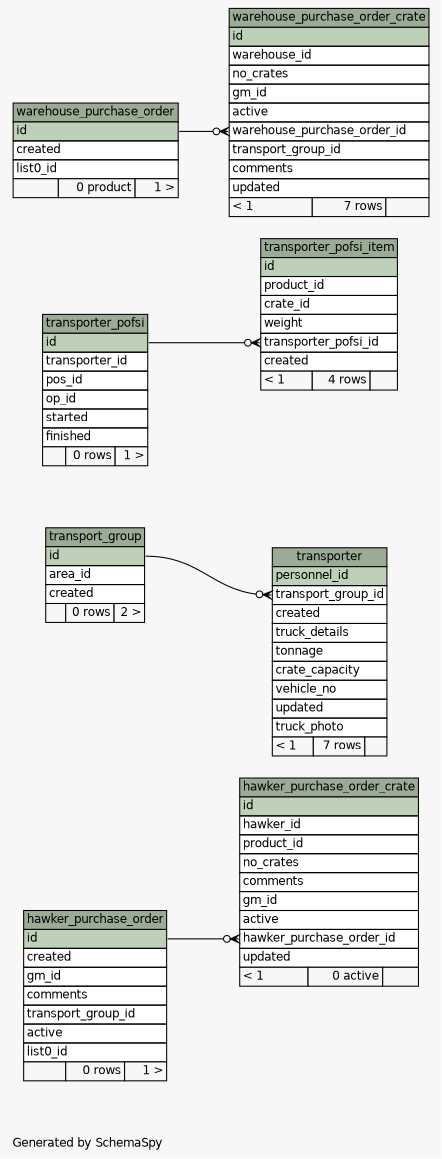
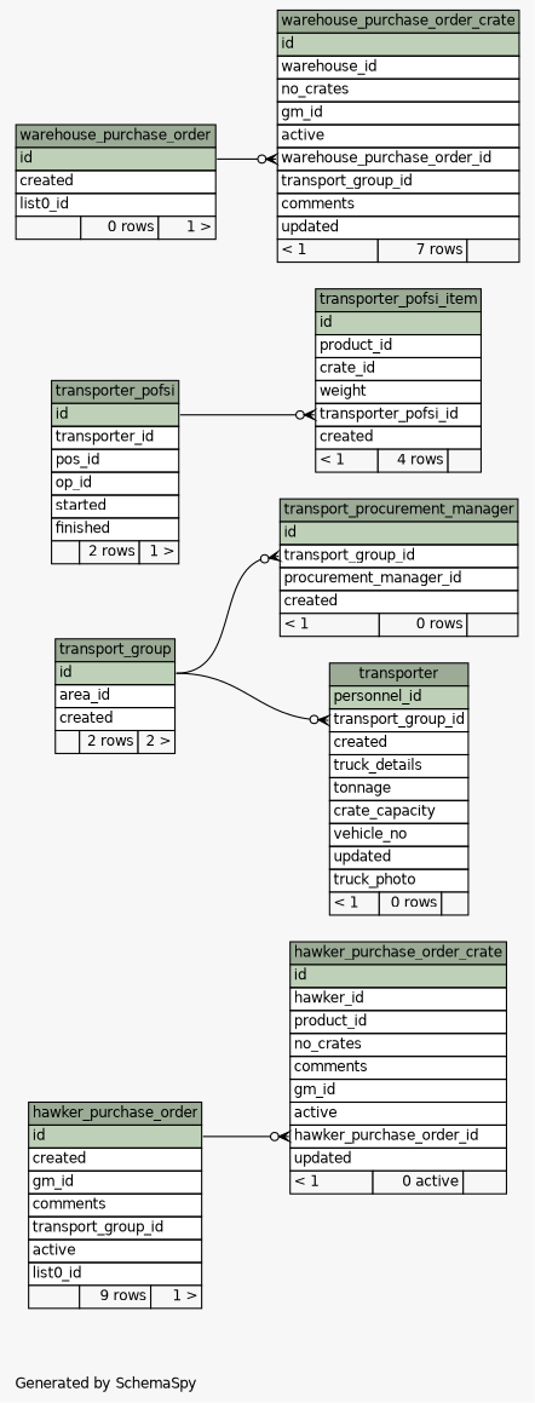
  digraph {
    bgcolor="#f7f7f7"
    fontname=Helvetica
    fontsize=11
    label="\nGenerated by SchemaSpy"
    labeljust=l
    nodesep=0.18
    rankdir=RL
    ranksep=0.46
    node [fontname=Helvetica fontsize=11 shape=plaintext]
    edge [arrowhead=none arrowsize=0.8 arrowtail=crowodot dir=back headport="id:e" tailport="transport_group_id:w"]
-   n1 [label=<     <TABLE BORDER="0" CELLBORDER="1" CELLSPACING="0" BGCOLOR="#ffffff">       <TR><TD COLSPAN="3" BGCOLOR="#9bab96" ALIGN="CENTER">hawker_purchase_order</TD></TR>       <TR><TD PORT="id" COLSPAN="3" BGCOLOR="#bed1b8" ALIGN="LEFT">id</TD></TR>       <TR><TD PORT="created" COLSPAN="3" ALIGN="LEFT">created</TD></TR>       <TR><TD PORT="gm_id" COLSPAN="3" ALIGN="LEFT">gm_id</TD></TR>       <TR><TD PORT="comments" COLSPAN="3" ALIGN="LEFT">comments</TD></TR>       <TR><TD PORT="transport_group_id" COLSPAN="3" ALIGN="LEFT">transport_group_id</TD></TR>       <TR><TD PORT="active" COLSPAN="3" ALIGN="LEFT">active</TD></TR>       <TR><TD PORT="list0_id" COLSPAN="3" ALIGN="LEFT">list0_id</TD></TR>       <TR><TD ALIGN="LEFT" BGCOLOR="#f7f7f7">  </TD><TD ALIGN="RIGHT" BGCOLOR="#f7f7f7">0 rows</TD><TD ALIGN="RIGHT" BGCOLOR="#f7f7f7">1 &gt;</TD></TR>     </TABLE>>]
+   n1 [label=<     <TABLE BORDER="0" CELLBORDER="1" CELLSPACING="0" BGCOLOR="#ffffff">       <TR><TD COLSPAN="3" BGCOLOR="#9bab96" ALIGN="CENTER">hawker_purchase_order</TD></TR>       <TR><TD PORT="id" COLSPAN="3" BGCOLOR="#bed1b8" ALIGN="LEFT">id</TD></TR>       <TR><TD PORT="created" COLSPAN="3" ALIGN="LEFT">created</TD></TR>       <TR><TD PORT="gm_id" COLSPAN="3" ALIGN="LEFT">gm_id</TD></TR>       <TR><TD PORT="comments" COLSPAN="3" ALIGN="LEFT">comments</TD></TR>       <TR><TD PORT="transport_group_id" COLSPAN="3" ALIGN="LEFT">transport_group_id</TD></TR>       <TR><TD PORT="active" COLSPAN="3" ALIGN="LEFT">active</TD></TR>       <TR><TD PORT="list0_id" COLSPAN="3" ALIGN="LEFT">list0_id</TD></TR>       <TR><TD ALIGN="LEFT" BGCOLOR="#f7f7f7">  </TD><TD ALIGN="RIGHT" BGCOLOR="#f7f7f7">9 rows</TD><TD ALIGN="RIGHT" BGCOLOR="#f7f7f7">1 &gt;</TD></TR>     </TABLE>>]
    n2 [label=<     <TABLE BORDER="0" CELLBORDER="1" CELLSPACING="0" BGCOLOR="#ffffff">       <TR><TD COLSPAN="3" BGCOLOR="#9bab96" ALIGN="CENTER">hawker_purchase_order_crate</TD></TR>       <TR><TD PORT="id" COLSPAN="3" BGCOLOR="#bed1b8" ALIGN="LEFT">id</TD></TR>       <TR><TD PORT="hawker_id" COLSPAN="3" ALIGN="LEFT">hawker_id</TD></TR>       <TR><TD PORT="product_id" COLSPAN="3" ALIGN="LEFT">product_id</TD></TR>       <TR><TD PORT="no_crates" COLSPAN="3" ALIGN="LEFT">no_crates</TD></TR>       <TR><TD PORT="comments" COLSPAN="3" ALIGN="LEFT">comments</TD></TR>       <TR><TD PORT="gm_id" COLSPAN="3" ALIGN="LEFT">gm_id</TD></TR>       <TR><TD PORT="active" COLSPAN="3" ALIGN="LEFT">active</TD></TR>       <TR><TD PORT="hawker_purchase_order_id" COLSPAN="3" ALIGN="LEFT">hawker_purchase_order_id</TD></TR>       <TR><TD PORT="updated" COLSPAN="3" ALIGN="LEFT">updated</TD></TR>       <TR><TD ALIGN="LEFT" BGCOLOR="#f7f7f7">&lt; 1</TD><TD ALIGN="RIGHT" BGCOLOR="#f7f7f7">0 active</TD><TD ALIGN="RIGHT" BGCOLOR="#f7f7f7">  </TD></TR>     </TABLE>>]
-   n3 [label=<     <TABLE BORDER="0" CELLBORDER="1" CELLSPACING="0" BGCOLOR="#ffffff">       <TR><TD COLSPAN="3" BGCOLOR="#9bab96" ALIGN="CENTER">transport_group</TD></TR>       <TR><TD PORT="id" COLSPAN="3" BGCOLOR="#bed1b8" ALIGN="LEFT">id</TD></TR>       <TR><TD PORT="area_id" COLSPAN="3" ALIGN="LEFT">area_id</TD></TR>       <TR><TD PORT="created" COLSPAN="3" ALIGN="LEFT">created</TD></TR>       <TR><TD ALIGN="LEFT" BGCOLOR="#f7f7f7">  </TD><TD ALIGN="RIGHT" BGCOLOR="#f7f7f7">0 rows</TD><TD ALIGN="RIGHT" BGCOLOR="#f7f7f7">2 &gt;</TD></TR>     </TABLE>>]
-   n5 [label=<     <TABLE BORDER="0" CELLBORDER="1" CELLSPACING="0" BGCOLOR="#ffffff">       <TR><TD COLSPAN="3" BGCOLOR="#9bab96" ALIGN="CENTER">transporter</TD></TR>       <TR><TD PORT="personnel_id" COLSPAN="3" BGCOLOR="#bed1b8" ALIGN="LEFT">personnel_id</TD></TR>       <TR><TD PORT="transport_group_id" COLSPAN="3" ALIGN="LEFT">transport_group_id</TD></TR>       <TR><TD PORT="created" COLSPAN="3" ALIGN="LEFT">created</TD></TR>       <TR><TD PORT="truck_details" COLSPAN="3" ALIGN="LEFT">truck_details</TD></TR>       <TR><TD PORT="tonnage" COLSPAN="3" ALIGN="LEFT">tonnage</TD></TR>       <TR><TD PORT="crate_capacity" COLSPAN="3" ALIGN="LEFT">crate_capacity</TD></TR>       <TR><TD PORT="vehicle_no" COLSPAN="3" ALIGN="LEFT">vehicle_no</TD></TR>       <TR><TD PORT="updated" COLSPAN="3" ALIGN="LEFT">updated</TD></TR>       <TR><TD PORT="truck_photo" COLSPAN="3" ALIGN="LEFT">truck_photo</TD></TR>       <TR><TD ALIGN="LEFT" BGCOLOR="#f7f7f7">&lt; 1</TD><TD ALIGN="RIGHT" BGCOLOR="#f7f7f7">7 rows</TD><TD ALIGN="RIGHT" BGCOLOR="#f7f7f7">  </TD></TR>     </TABLE>>]
-   n6 [label=<     <TABLE BORDER="0" CELLBORDER="1" CELLSPACING="0" BGCOLOR="#ffffff">       <TR><TD COLSPAN="3" BGCOLOR="#9bab96" ALIGN="CENTER">transporter_pofsi</TD></TR>       <TR><TD PORT="id" COLSPAN="3" BGCOLOR="#bed1b8" ALIGN="LEFT">id</TD></TR>       <TR><TD PORT="transporter_id" COLSPAN="3" ALIGN="LEFT">transporter_id</TD></TR>       <TR><TD PORT="pos_id" COLSPAN="3" ALIGN="LEFT">pos_id</TD></TR>       <TR><TD PORT="op_id" COLSPAN="3" ALIGN="LEFT">op_id</TD></TR>       <TR><TD PORT="started" COLSPAN="3" ALIGN="LEFT">started</TD></TR>       <TR><TD PORT="finished" COLSPAN="3" ALIGN="LEFT">finished</TD></TR>       <TR><TD ALIGN="LEFT" BGCOLOR="#f7f7f7">  </TD><TD ALIGN="RIGHT" BGCOLOR="#f7f7f7">0 rows</TD><TD ALIGN="RIGHT" BGCOLOR="#f7f7f7">1 &gt;</TD></TR>     </TABLE>>]
+   n3 [label=<     <TABLE BORDER="0" CELLBORDER="1" CELLSPACING="0" BGCOLOR="#ffffff">       <TR><TD COLSPAN="3" BGCOLOR="#9bab96" ALIGN="CENTER">transport_group</TD></TR>       <TR><TD PORT="id" COLSPAN="3" BGCOLOR="#bed1b8" ALIGN="LEFT">id</TD></TR>       <TR><TD PORT="area_id" COLSPAN="3" ALIGN="LEFT">area_id</TD></TR>       <TR><TD PORT="created" COLSPAN="3" ALIGN="LEFT">created</TD></TR>       <TR><TD ALIGN="LEFT" BGCOLOR="#f7f7f7">  </TD><TD ALIGN="RIGHT" BGCOLOR="#f7f7f7">2 rows</TD><TD ALIGN="RIGHT" BGCOLOR="#f7f7f7">2 &gt;</TD></TR>     </TABLE>>]
+   n4 [label=<     <TABLE BORDER="0" CELLBORDER="1" CELLSPACING="0" BGCOLOR="#ffffff">       <TR><TD COLSPAN="3" BGCOLOR="#9bab96" ALIGN="CENTER">transport_procurement_manager</TD></TR>       <TR><TD PORT="id" COLSPAN="3" BGCOLOR="#bed1b8" ALIGN="LEFT">id</TD></TR>       <TR><TD PORT="transport_group_id" COLSPAN="3" ALIGN="LEFT">transport_group_id</TD></TR>       <TR><TD PORT="procurement_manager_id" COLSPAN="3" ALIGN="LEFT">procurement_manager_id</TD></TR>       <TR><TD PORT="created" COLSPAN="3" ALIGN="LEFT">created</TD></TR>       <TR><TD ALIGN="LEFT" BGCOLOR="#f7f7f7">&lt; 1</TD><TD ALIGN="RIGHT" BGCOLOR="#f7f7f7">0 rows</TD><TD ALIGN="RIGHT" BGCOLOR="#f7f7f7">  </TD></TR>     </TABLE>>]
+   n5 [label=<     <TABLE BORDER="0" CELLBORDER="1" CELLSPACING="0" BGCOLOR="#ffffff">       <TR><TD COLSPAN="3" BGCOLOR="#9bab96" ALIGN="CENTER">transporter</TD></TR>       <TR><TD PORT="personnel_id" COLSPAN="3" BGCOLOR="#bed1b8" ALIGN="LEFT">personnel_id</TD></TR>       <TR><TD PORT="transport_group_id" COLSPAN="3" ALIGN="LEFT">transport_group_id</TD></TR>       <TR><TD PORT="created" COLSPAN="3" ALIGN="LEFT">created</TD></TR>       <TR><TD PORT="truck_details" COLSPAN="3" ALIGN="LEFT">truck_details</TD></TR>       <TR><TD PORT="tonnage" COLSPAN="3" ALIGN="LEFT">tonnage</TD></TR>       <TR><TD PORT="crate_capacity" COLSPAN="3" ALIGN="LEFT">crate_capacity</TD></TR>       <TR><TD PORT="vehicle_no" COLSPAN="3" ALIGN="LEFT">vehicle_no</TD></TR>       <TR><TD PORT="updated" COLSPAN="3" ALIGN="LEFT">updated</TD></TR>       <TR><TD PORT="truck_photo" COLSPAN="3" ALIGN="LEFT">truck_photo</TD></TR>       <TR><TD ALIGN="LEFT" BGCOLOR="#f7f7f7">&lt; 1</TD><TD ALIGN="RIGHT" BGCOLOR="#f7f7f7">0 rows</TD><TD ALIGN="RIGHT" BGCOLOR="#f7f7f7">  </TD></TR>     </TABLE>>]
+   n6 [label=<     <TABLE BORDER="0" CELLBORDER="1" CELLSPACING="0" BGCOLOR="#ffffff">       <TR><TD COLSPAN="3" BGCOLOR="#9bab96" ALIGN="CENTER">transporter_pofsi</TD></TR>       <TR><TD PORT="id" COLSPAN="3" BGCOLOR="#bed1b8" ALIGN="LEFT">id</TD></TR>       <TR><TD PORT="transporter_id" COLSPAN="3" ALIGN="LEFT">transporter_id</TD></TR>       <TR><TD PORT="pos_id" COLSPAN="3" ALIGN="LEFT">pos_id</TD></TR>       <TR><TD PORT="op_id" COLSPAN="3" ALIGN="LEFT">op_id</TD></TR>       <TR><TD PORT="started" COLSPAN="3" ALIGN="LEFT">started</TD></TR>       <TR><TD PORT="finished" COLSPAN="3" ALIGN="LEFT">finished</TD></TR>       <TR><TD ALIGN="LEFT" BGCOLOR="#f7f7f7">  </TD><TD ALIGN="RIGHT" BGCOLOR="#f7f7f7">2 rows</TD><TD ALIGN="RIGHT" BGCOLOR="#f7f7f7">1 &gt;</TD></TR>     </TABLE>>]
    n7 [label=<     <TABLE BORDER="0" CELLBORDER="1" CELLSPACING="0" BGCOLOR="#ffffff">       <TR><TD COLSPAN="3" BGCOLOR="#9bab96" ALIGN="CENTER">transporter_pofsi_item</TD></TR>       <TR><TD PORT="id" COLSPAN="3" BGCOLOR="#bed1b8" ALIGN="LEFT">id</TD></TR>       <TR><TD PORT="product_id" COLSPAN="3" ALIGN="LEFT">product_id</TD></TR>       <TR><TD PORT="crate_id" COLSPAN="3" ALIGN="LEFT">crate_id</TD></TR>       <TR><TD PORT="weight" COLSPAN="3" ALIGN="LEFT">weight</TD></TR>       <TR><TD PORT="transporter_pofsi_id" COLSPAN="3" ALIGN="LEFT">transporter_pofsi_id</TD></TR>       <TR><TD PORT="created" COLSPAN="3" ALIGN="LEFT">created</TD></TR>       <TR><TD ALIGN="LEFT" BGCOLOR="#f7f7f7">&lt; 1</TD><TD ALIGN="RIGHT" BGCOLOR="#f7f7f7">4 rows</TD><TD ALIGN="RIGHT" BGCOLOR="#f7f7f7">  </TD></TR>     </TABLE>>]
-   n8 [label=<     <TABLE BORDER="0" CELLBORDER="1" CELLSPACING="0" BGCOLOR="#ffffff">       <TR><TD COLSPAN="3" BGCOLOR="#9bab96" ALIGN="CENTER">warehouse_purchase_order</TD></TR>       <TR><TD PORT="id" COLSPAN="3" BGCOLOR="#bed1b8" ALIGN="LEFT">id</TD></TR>       <TR><TD PORT="created" COLSPAN="3" ALIGN="LEFT">created</TD></TR>       <TR><TD PORT="list0_id" COLSPAN="3" ALIGN="LEFT">list0_id</TD></TR>       <TR><TD ALIGN="LEFT" BGCOLOR="#f7f7f7">  </TD><TD ALIGN="RIGHT" BGCOLOR="#f7f7f7">0 product</TD><TD ALIGN="RIGHT" BGCOLOR="#f7f7f7">1 &gt;</TD></TR>     </TABLE>>]
+   n8 [label=<     <TABLE BORDER="0" CELLBORDER="1" CELLSPACING="0" BGCOLOR="#ffffff">       <TR><TD COLSPAN="3" BGCOLOR="#9bab96" ALIGN="CENTER">warehouse_purchase_order</TD></TR>       <TR><TD PORT="id" COLSPAN="3" BGCOLOR="#bed1b8" ALIGN="LEFT">id</TD></TR>       <TR><TD PORT="created" COLSPAN="3" ALIGN="LEFT">created</TD></TR>       <TR><TD PORT="list0_id" COLSPAN="3" ALIGN="LEFT">list0_id</TD></TR>       <TR><TD ALIGN="LEFT" BGCOLOR="#f7f7f7">  </TD><TD ALIGN="RIGHT" BGCOLOR="#f7f7f7">0 rows</TD><TD ALIGN="RIGHT" BGCOLOR="#f7f7f7">1 &gt;</TD></TR>     </TABLE>>]
    n9 [label=<     <TABLE BORDER="0" CELLBORDER="1" CELLSPACING="0" BGCOLOR="#ffffff">       <TR><TD COLSPAN="3" BGCOLOR="#9bab96" ALIGN="CENTER">warehouse_purchase_order_crate</TD></TR>       <TR><TD PORT="id" COLSPAN="3" BGCOLOR="#bed1b8" ALIGN="LEFT">id</TD></TR>       <TR><TD PORT="warehouse_id" COLSPAN="3" ALIGN="LEFT">warehouse_id</TD></TR>       <TR><TD PORT="no_crates" COLSPAN="3" ALIGN="LEFT">no_crates</TD></TR>       <TR><TD PORT="gm_id" COLSPAN="3" ALIGN="LEFT">gm_id</TD></TR>       <TR><TD PORT="active" COLSPAN="3" ALIGN="LEFT">active</TD></TR>       <TR><TD PORT="warehouse_purchase_order_id" COLSPAN="3" ALIGN="LEFT">warehouse_purchase_order_id</TD></TR>       <TR><TD PORT="transport_group_id" COLSPAN="3" ALIGN="LEFT">transport_group_id</TD></TR>       <TR><TD PORT="comments" COLSPAN="3" ALIGN="LEFT">comments</TD></TR>       <TR><TD PORT="updated" COLSPAN="3" ALIGN="LEFT">updated</TD></TR>       <TR><TD ALIGN="LEFT" BGCOLOR="#f7f7f7">&lt; 1</TD><TD ALIGN="RIGHT" BGCOLOR="#f7f7f7">7 rows</TD><TD ALIGN="RIGHT" BGCOLOR="#f7f7f7">  </TD></TR>     </TABLE>>]
    n2 -> n1 [tailport="hawker_purchase_order_id:w"]
+   n4 -> n3
    n5 -> n3
    n7 -> n6 [tailport="transporter_pofsi_id:w"]
    n9 -> n8 [tailport="warehouse_purchase_order_id:w"]
  }
